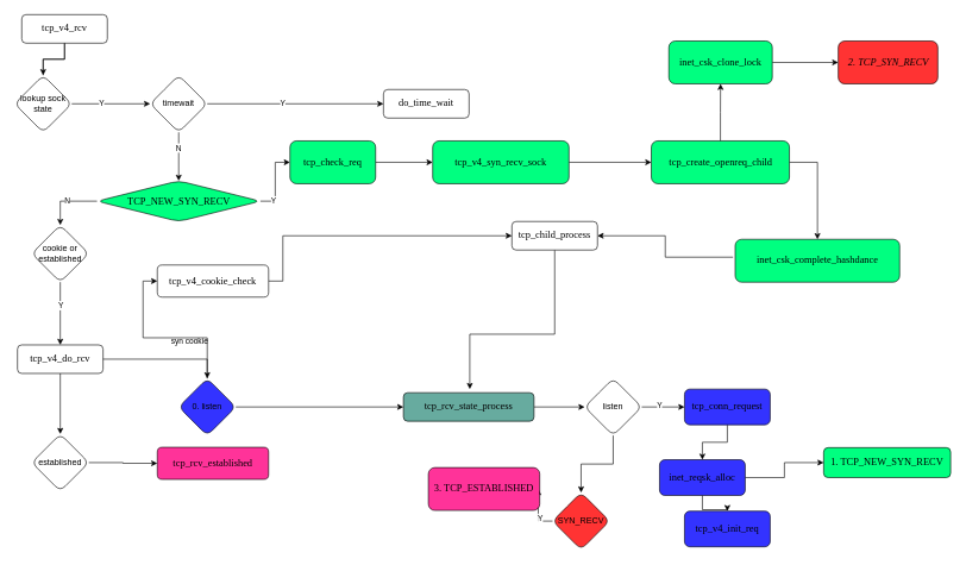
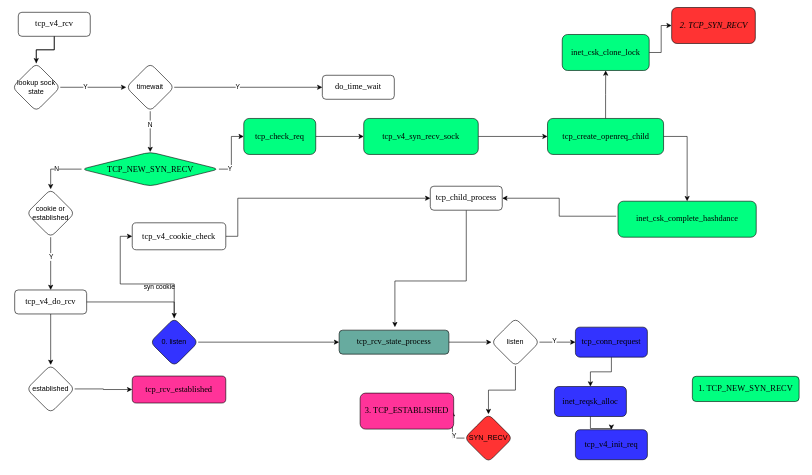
  <mxCell id="0" />
  <mxCell id="1" parent="0" />
  <mxCell id="2" value="" style="edgeStyle=orthogonalEdgeStyle;rounded=0;orthogonalLoop=1;jettySize=auto;html=1;entryX=0.5;entryY=0;entryDx=0;entryDy=0;fontColor=#000000;labelBackgroundColor=none;startArrow=none;exitX=0;exitY=0.5;exitDx=0;exitDy=0;" edge="1" parent="1" source="17" target="22"><mxGeometry relative="1" as="geometry"><mxPoint x="117" y="198" as="sourcePoint" /><mxPoint x="90" y="240" as="targetPoint" /></mxGeometry></mxCell>
  <mxCell id="3" value="N" style="edgeLabel;html=1;align=center;verticalAlign=middle;resizable=0;points=[];fontColor=#000000;" vertex="1" connectable="0" parent="2"><mxGeometry y="-1" relative="1" as="geometry"><mxPoint x="1" as="offset" /></mxGeometry></mxCell>
  <mxCell id="4" value="" style="edgeStyle=orthogonalEdgeStyle;rounded=0;orthogonalLoop=1;jettySize=auto;html=1;fontColor=#000000;labelBackgroundColor=none;" edge="1" parent="1" source="5" target="59"><mxGeometry relative="1" as="geometry" /></mxCell>
  <mxCell id="5" value="&lt;pre style=&quot;font-family: &amp;quot;jetbrains mono&amp;quot;; font-size: 10.5pt;&quot;&gt;&lt;span style=&quot;&quot;&gt;tcp_v4_rcv&lt;/span&gt;&lt;/pre&gt;" style="rounded=1;whiteSpace=wrap;html=1;fontSize=12;glass=0;strokeWidth=1;shadow=0;fontColor=#000000;labelBackgroundColor=none;" parent="1" vertex="1"><mxGeometry x="30" y="20" width="120" height="40" as="geometry" /></mxCell>
  <mxCell id="6" value="" style="edgeStyle=orthogonalEdgeStyle;rounded=0;orthogonalLoop=1;jettySize=auto;html=1;exitX=1;exitY=0.5;exitDx=0;exitDy=0;fontColor=#000000;labelBackgroundColor=none;" edge="1" parent="1" source="13" target="10"><mxGeometry relative="1" as="geometry" /></mxCell>
  <mxCell id="7" value="Y" style="edgeLabel;html=1;align=center;verticalAlign=middle;resizable=0;points=[];fontColor=#000000;" vertex="1" connectable="0" parent="6"><mxGeometry x="-0.15" y="1" relative="1" as="geometry"><mxPoint as="offset" /></mxGeometry></mxCell>
  <mxCell id="8" value="" style="edgeStyle=orthogonalEdgeStyle;rounded=0;orthogonalLoop=1;jettySize=auto;html=1;fontColor=#000000;labelBackgroundColor=none;" edge="1" parent="1" source="59" target="13"><mxGeometry relative="1" as="geometry" /></mxCell>
  <mxCell id="9" value="Y" style="edgeLabel;html=1;align=center;verticalAlign=middle;resizable=0;points=[];fontColor=#000000;" vertex="1" connectable="0" parent="8"><mxGeometry x="-0.25" y="1" relative="1" as="geometry"><mxPoint as="offset" /></mxGeometry></mxCell>
  <mxCell id="10" value="&lt;pre style=&quot;font-family: &amp;quot;jetbrains mono&amp;quot;; font-size: 10.5pt;&quot;&gt;do_time_wait&lt;/pre&gt;" style="whiteSpace=wrap;html=1;rounded=1;glass=0;strokeWidth=1;shadow=0;fontColor=#000000;labelBackgroundColor=none;fillColor=#FFFFFF;" vertex="1" parent="1"><mxGeometry x="537" y="125" width="120" height="40" as="geometry" /></mxCell>
  <mxCell id="11" value="" style="edgeStyle=orthogonalEdgeStyle;rounded=0;orthogonalLoop=1;jettySize=auto;html=1;fontColor=#000000;labelBackgroundColor=none;" edge="1" parent="1" source="13" target="17"><mxGeometry relative="1" as="geometry" /></mxCell>
  <mxCell id="12" value="N" style="edgeLabel;html=1;align=center;verticalAlign=middle;resizable=0;points=[];fontColor=#000000;" vertex="1" connectable="0" parent="11"><mxGeometry x="-0.373" y="-1" relative="1" as="geometry"><mxPoint as="offset" /></mxGeometry></mxCell>
  <mxCell id="13" value="timewait" style="rhombus;whiteSpace=wrap;html=1;rounded=1;glass=0;strokeWidth=1;shadow=0;fontColor=#000000;labelBackgroundColor=none;" vertex="1" parent="1"><mxGeometry x="210" y="105" width="80" height="80" as="geometry" /></mxCell>
  <mxCell id="14" value="" style="edgeStyle=orthogonalEdgeStyle;rounded=0;orthogonalLoop=1;jettySize=auto;html=1;fontColor=#000000;labelBackgroundColor=none;" edge="1" parent="1" target="19"><mxGeometry relative="1" as="geometry"><mxPoint x="1027" y="360" as="sourcePoint" /><Array as="points"><mxPoint x="932" y="360" /><mxPoint x="932" y="330" /></Array></mxGeometry></mxCell>
  <mxCell id="15" value="" style="edgeStyle=orthogonalEdgeStyle;rounded=0;orthogonalLoop=1;jettySize=auto;html=1;labelBackgroundColor=none;fontColor=#000000;" edge="1" parent="1" source="17" target="49"><mxGeometry relative="1" as="geometry" /></mxCell>
  <mxCell id="16" value="Y" style="edgeLabel;html=1;align=center;verticalAlign=middle;resizable=0;points=[];fontColor=#000000;" vertex="1" connectable="0" parent="15"><mxGeometry x="-0.518" y="3" relative="1" as="geometry"><mxPoint y="1" as="offset" /></mxGeometry></mxCell>
  <mxCell id="17" value="&lt;pre style=&quot;font-size: 10.5pt ; font-family: &amp;quot;jetbrains mono&amp;quot;&quot;&gt;&lt;span style=&quot;&quot;&gt;TCP_NEW_SYN_RECV&lt;/span&gt;&lt;/pre&gt;" style="rhombus;whiteSpace=wrap;html=1;rounded=1;glass=0;strokeWidth=1;shadow=0;fontColor=#000000;labelBackgroundColor=none;fillColor=#00FF80;" vertex="1" parent="1"><mxGeometry x="135.5" y="253" width="229" height="57" as="geometry" /></mxCell>
  <mxCell id="18" value="" style="edgeStyle=orthogonalEdgeStyle;rounded=0;orthogonalLoop=1;jettySize=auto;html=1;labelBackgroundColor=none;fontColor=#000000;" edge="1" parent="1" source="19"><mxGeometry relative="1" as="geometry"><mxPoint x="658" y="545" as="targetPoint" /><Array as="points"><mxPoint x="777" y="468" /><mxPoint x="658" y="468" /></Array></mxGeometry></mxCell>
  <mxCell id="19" value="&lt;pre style=&quot;font-family: &amp;quot;jetbrains mono&amp;quot;; font-size: 10.5pt;&quot;&gt;tcp_child_process&lt;/pre&gt;" style="whiteSpace=wrap;html=1;rounded=1;glass=0;strokeWidth=1;shadow=0;fontColor=#000000;labelBackgroundColor=none;fillColor=#FFFFFF;" vertex="1" parent="1"><mxGeometry x="717" y="310" width="120" height="40" as="geometry" /></mxCell>
  <mxCell id="20" value="" style="edgeStyle=orthogonalEdgeStyle;rounded=0;orthogonalLoop=1;jettySize=auto;html=1;fontColor=#000000;labelBackgroundColor=none;" edge="1" parent="1" source="22" target="24"><mxGeometry relative="1" as="geometry" /></mxCell>
  <mxCell id="21" value="Y" style="edgeLabel;html=1;align=center;verticalAlign=middle;resizable=0;points=[];fontColor=#000000;" vertex="1" connectable="0" parent="20"><mxGeometry x="-0.283" relative="1" as="geometry"><mxPoint as="offset" /></mxGeometry></mxCell>
  <mxCell id="22" value="cookie or established" style="rhombus;whiteSpace=wrap;html=1;rounded=1;glass=0;strokeWidth=1;shadow=0;fontColor=#000000;labelBackgroundColor=none;" vertex="1" parent="1"><mxGeometry x="44" y="315" width="80" height="80" as="geometry" /></mxCell>
  <mxCell id="23" value="" style="edgeStyle=orthogonalEdgeStyle;rounded=0;orthogonalLoop=1;jettySize=auto;html=1;labelBackgroundColor=none;fontColor=#000000;" edge="1" parent="1" source="24" target="29"><mxGeometry relative="1" as="geometry" /></mxCell>
  <mxCell id="24" value="&lt;pre style=&quot;font-family: &amp;quot;jetbrains mono&amp;quot;; font-size: 10.5pt;&quot;&gt;tcp_v4_do_rcv&lt;/pre&gt;" style="whiteSpace=wrap;html=1;rounded=1;glass=0;strokeWidth=1;shadow=0;fontColor=#000000;labelBackgroundColor=none;" vertex="1" parent="1"><mxGeometry x="24" y="483" width="120" height="40" as="geometry" /></mxCell>
  <mxCell id="25" value="" style="edgeStyle=orthogonalEdgeStyle;rounded=0;orthogonalLoop=1;jettySize=auto;html=1;labelBackgroundColor=none;fontColor=#000000;exitX=1;exitY=0.5;exitDx=0;exitDy=0;entryX=0;entryY=0.5;entryDx=0;entryDy=0;" edge="1" parent="1" source="26" target="19"><mxGeometry relative="1" as="geometry"><mxPoint x="372.96" y="663.01" as="sourcePoint" /><mxPoint x="676" y="246" as="targetPoint" /><Array as="points"><mxPoint x="396" y="394" /><mxPoint x="396" y="330" /></Array></mxGeometry></mxCell>
  <mxCell id="26" value="&lt;pre style=&quot;font-family: &amp;quot;jetbrains mono&amp;quot; ; font-size: 10.5pt&quot;&gt;&lt;pre style=&quot;font-family: &amp;quot;jetbrains mono&amp;quot;; font-size: 10.5pt;&quot;&gt;tcp_v4_cookie_check&lt;/pre&gt;&lt;/pre&gt;" style="whiteSpace=wrap;html=1;rounded=1;glass=0;strokeWidth=1;shadow=0;fontColor=#000000;labelBackgroundColor=none;" vertex="1" parent="1"><mxGeometry x="220" y="371" width="156" height="45" as="geometry" /></mxCell>
  <mxCell id="27" value="" style="edgeStyle=orthogonalEdgeStyle;rounded=0;orthogonalLoop=1;jettySize=auto;html=1;labelBackgroundColor=none;fontColor=#000000;" edge="1" parent="1" source="29" target="30"><mxGeometry relative="1" as="geometry" /></mxCell>
  <mxCell id="28" value="" style="edgeStyle=orthogonalEdgeStyle;rounded=0;orthogonalLoop=1;jettySize=auto;html=1;labelBackgroundColor=none;fontColor=#000000;exitX=1;exitY=0.5;exitDx=0;exitDy=0;" edge="1" parent="1" source="24" target="34"><mxGeometry relative="1" as="geometry" /></mxCell>
  <mxCell id="29" value="established" style="rhombus;whiteSpace=wrap;html=1;fontColor=#000000;rounded=1;glass=0;strokeWidth=1;shadow=0;labelBackgroundColor=none;" vertex="1" parent="1"><mxGeometry x="44" y="608" width="80" height="80" as="geometry" /></mxCell>
  <mxCell id="30" value="&lt;pre style=&quot;font-family: &amp;quot;jetbrains mono&amp;quot;; font-size: 10.5pt;&quot;&gt;tcp_rcv_established&lt;/pre&gt;" style="whiteSpace=wrap;html=1;fontColor=#000000;rounded=1;glass=0;strokeWidth=1;shadow=0;labelBackgroundColor=none;fillColor=#FF3399;" vertex="1" parent="1"><mxGeometry x="220" y="626.5" width="156" height="45" as="geometry" /></mxCell>
  <mxCell id="31" value="" style="edgeStyle=orthogonalEdgeStyle;rounded=0;orthogonalLoop=1;jettySize=auto;html=1;entryX=0;entryY=0.5;entryDx=0;entryDy=0;labelBackgroundColor=none;fontColor=#000000;" edge="1" parent="1" source="34" target="26"><mxGeometry relative="1" as="geometry"><mxPoint x="376" y="570" as="targetPoint" /></mxGeometry></mxCell>
  <mxCell id="32" value="syn cookie" style="edgeLabel;html=1;align=center;verticalAlign=middle;resizable=0;points=[];labelBackgroundColor=none;fontColor=#000000;" vertex="1" connectable="0" parent="31"><mxGeometry x="-0.324" y="4" relative="1" as="geometry"><mxPoint as="offset" /></mxGeometry></mxCell>
  <mxCell id="33" value="" style="edgeStyle=orthogonalEdgeStyle;rounded=0;orthogonalLoop=1;jettySize=auto;html=1;labelBackgroundColor=none;fontColor=#000000;" edge="1" parent="1" source="34" target="36"><mxGeometry relative="1" as="geometry" /></mxCell>
  <mxCell id="34" value="0. listen" style="rhombus;whiteSpace=wrap;html=1;fontColor=#000000;rounded=1;glass=0;strokeWidth=1;shadow=0;labelBackgroundColor=none;fillColor=#3333FF;" vertex="1" parent="1"><mxGeometry x="250" y="530" width="80" height="80" as="geometry" /></mxCell>
  <mxCell id="35" value="" style="edgeStyle=orthogonalEdgeStyle;rounded=0;orthogonalLoop=1;jettySize=auto;html=1;labelBackgroundColor=none;fontColor=#000000;entryX=0;entryY=0.5;entryDx=0;entryDy=0;" edge="1" parent="1" source="36" target="40"><mxGeometry relative="1" as="geometry"><mxPoint x="828" y="570" as="targetPoint" /></mxGeometry></mxCell>
  <mxCell id="36" value="&lt;pre style=&quot;font-family: &amp;quot;jetbrains mono&amp;quot;; font-size: 10.5pt;&quot;&gt;tcp_rcv_state_process&lt;/pre&gt;" style="whiteSpace=wrap;html=1;fontColor=#000000;rounded=1;glass=0;strokeWidth=1;shadow=0;labelBackgroundColor=none;fillColor=#67AB9F;" vertex="1" parent="1"><mxGeometry x="565" y="550" width="183" height="40" as="geometry" /></mxCell>
  <mxCell id="37" value="" style="edgeStyle=orthogonalEdgeStyle;rounded=0;orthogonalLoop=1;jettySize=auto;html=1;labelBackgroundColor=none;fontColor=#000000;" edge="1" parent="1" source="40" target="42"><mxGeometry relative="1" as="geometry" /></mxCell>
  <mxCell id="38" value="Y" style="edgeLabel;html=1;align=center;verticalAlign=middle;resizable=0;points=[];fontColor=#000000;" vertex="1" connectable="0" parent="37"><mxGeometry x="-0.2" y="3" relative="1" as="geometry"><mxPoint as="offset" /></mxGeometry></mxCell>
  <mxCell id="39" value="" style="edgeStyle=orthogonalEdgeStyle;rounded=0;orthogonalLoop=1;jettySize=auto;html=1;labelBackgroundColor=none;fontColor=#000000;" edge="1" parent="1" source="40" target="63"><mxGeometry relative="1" as="geometry" /></mxCell>
  <mxCell id="40" value="listen" style="rhombus;whiteSpace=wrap;html=1;fontColor=#000000;rounded=1;glass=0;strokeWidth=1;shadow=0;labelBackgroundColor=none;" vertex="1" parent="1"><mxGeometry x="819" y="530" width="80" height="80" as="geometry" /></mxCell>
  <mxCell id="41" value="" style="edgeStyle=orthogonalEdgeStyle;rounded=0;orthogonalLoop=1;jettySize=auto;html=1;labelBackgroundColor=none;fontColor=#000000;" edge="1" parent="1" source="42" target="45"><mxGeometry relative="1" as="geometry" /></mxCell>
  <mxCell id="42" value="&lt;pre style=&quot;font-family: &amp;quot;jetbrains mono&amp;quot;; font-size: 10.5pt;&quot;&gt;&lt;pre style=&quot;font-family: &amp;quot;jetbrains mono&amp;quot; ; font-size: 10.5pt&quot;&gt;tcp_conn_request&lt;/pre&gt;&lt;/pre&gt;" style="whiteSpace=wrap;html=1;fontColor=#000000;rounded=1;glass=0;strokeWidth=1;shadow=0;labelBackgroundColor=none;fillColor=#3333FF;" vertex="1" parent="1"><mxGeometry x="959" y="545" width="120" height="50" as="geometry" /></mxCell>
  <mxCell id="43" value="" style="edgeStyle=orthogonalEdgeStyle;rounded=0;orthogonalLoop=1;jettySize=auto;html=1;labelBackgroundColor=none;fontColor=#000000;" edge="1" parent="1" source="45" target="46"><mxGeometry relative="1" as="geometry" /></mxCell>
- <mxCell id="44" value="" style="edgeStyle=orthogonalEdgeStyle;rounded=0;orthogonalLoop=1;jettySize=auto;html=1;labelBackgroundColor=none;fontColor=#000000;" edge="1" parent="1" source="45" target="47"><mxGeometry relative="1" as="geometry" /></mxCell>
  <mxCell id="45" value="&lt;pre style=&quot;font-family: &amp;quot;jetbrains mono&amp;quot;; font-size: 10.5pt;&quot;&gt;&lt;pre style=&quot;font-family: &amp;quot;jetbrains mono&amp;quot; ; font-size: 10.5pt&quot;&gt;&lt;pre style=&quot;font-family: &amp;quot;jetbrains mono&amp;quot; ; font-size: 10.5pt&quot;&gt;inet_reqsk_alloc&lt;/pre&gt;&lt;/pre&gt;&lt;/pre&gt;" style="whiteSpace=wrap;html=1;fontColor=#000000;rounded=1;glass=0;strokeWidth=1;shadow=0;labelBackgroundColor=none;fillColor=#3333FF;" vertex="1" parent="1"><mxGeometry x="924" y="644" width="120" height="50" as="geometry" /></mxCell>
  <mxCell id="46" value="&lt;pre style=&quot;font-family: &amp;quot;jetbrains mono&amp;quot;; font-size: 10.5pt;&quot;&gt;&lt;pre style=&quot;font-family: &amp;quot;jetbrains mono&amp;quot; ; font-size: 10.5pt&quot;&gt;&lt;pre style=&quot;font-family: &amp;quot;jetbrains mono&amp;quot; ; font-size: 10.5pt&quot;&gt;&lt;pre style=&quot;font-size: 10.5pt ; font-family: &amp;quot;jetbrains mono&amp;quot;&quot;&gt;&lt;span style=&quot;&quot;&gt;tcp_v4_init_req&lt;/span&gt;&lt;/pre&gt;&lt;/pre&gt;&lt;/pre&gt;&lt;/pre&gt;" style="whiteSpace=wrap;html=1;fontColor=#000000;rounded=1;glass=0;strokeWidth=1;shadow=0;labelBackgroundColor=none;fillColor=#3333FF;" vertex="1" parent="1"><mxGeometry x="959" y="716" width="120" height="50" as="geometry" /></mxCell>
  <mxCell id="47" value="&lt;pre style=&quot;font-family: &amp;#34;jetbrains mono&amp;#34; ; font-size: 10.5pt&quot;&gt;&lt;pre style=&quot;font-family: &amp;#34;jetbrains mono&amp;#34; ; font-size: 10.5pt&quot;&gt;&lt;pre style=&quot;font-family: &amp;#34;jetbrains mono&amp;#34; ; font-size: 10.5pt&quot;&gt;&lt;pre style=&quot;font-family: &amp;#34;jetbrains mono&amp;#34; ; font-size: 10.5pt&quot;&gt;&lt;span style=&quot;background-color: rgb(0 , 255 , 128)&quot;&gt;1. TCP_NEW_SYN_RECV&lt;/span&gt;&lt;/pre&gt;&lt;/pre&gt;&lt;/pre&gt;&lt;/pre&gt;" style="whiteSpace=wrap;html=1;fontColor=#000000;rounded=1;glass=0;strokeWidth=1;shadow=0;labelBackgroundColor=none;fillColor=#00FF80;" vertex="1" parent="1"><mxGeometry x="1154" y="627" width="178" height="42" as="geometry" /></mxCell>
  <mxCell id="48" value="" style="edgeStyle=orthogonalEdgeStyle;rounded=0;orthogonalLoop=1;jettySize=auto;html=1;labelBackgroundColor=none;fontColor=#000000;" edge="1" parent="1" source="49" target="52"><mxGeometry relative="1" as="geometry" /></mxCell>
  <mxCell id="49" value="&lt;pre style=&quot;font-family: &amp;quot;jetbrains mono&amp;quot;; font-size: 10.5pt;&quot;&gt;&lt;span style=&quot;&quot;&gt;tcp_check_req&lt;/span&gt;&lt;/pre&gt;" style="whiteSpace=wrap;html=1;fillColor=#00FF80;fontColor=#000000;rounded=1;glass=0;strokeWidth=1;shadow=0;labelBackgroundColor=none;" vertex="1" parent="1"><mxGeometry x="406" y="197" width="120" height="60" as="geometry" /></mxCell>
  <mxCell id="50" value="" style="edgeStyle=orthogonalEdgeStyle;rounded=0;orthogonalLoop=1;jettySize=auto;html=1;labelBackgroundColor=none;fontColor=#000000;exitX=1;exitY=0.5;exitDx=0;exitDy=0;" edge="1" parent="1" source="55" target="53"><mxGeometry relative="1" as="geometry" /></mxCell>
  <mxCell id="51" value="" style="edgeStyle=orthogonalEdgeStyle;rounded=0;orthogonalLoop=1;jettySize=auto;html=1;labelBackgroundColor=none;fontColor=#000000;" edge="1" parent="1" source="52" target="55"><mxGeometry relative="1" as="geometry" /></mxCell>
  <mxCell id="52" value="&lt;pre style=&quot;font-family: &amp;quot;jetbrains mono&amp;quot;; font-size: 10.5pt;&quot;&gt;&lt;pre style=&quot;font-family: &amp;quot;jetbrains mono&amp;quot; ; font-size: 10.5pt&quot;&gt;&lt;span style=&quot;&quot;&gt;tcp_v4_syn_recv_sock&lt;/span&gt;&lt;/pre&gt;&lt;/pre&gt;" style="whiteSpace=wrap;html=1;fillColor=#00FF80;fontColor=#000000;rounded=1;glass=0;strokeWidth=1;shadow=0;labelBackgroundColor=none;" vertex="1" parent="1"><mxGeometry x="606" y="197" width="191" height="60" as="geometry" /></mxCell>
  <mxCell id="53" value="&lt;pre style=&quot;font-family: &amp;quot;jetbrains mono&amp;quot;; font-size: 10.5pt;&quot;&gt;inet_csk_complete_hashdance&lt;/pre&gt;" style="whiteSpace=wrap;html=1;fillColor=#00FF80;fontColor=#000000;rounded=1;glass=0;strokeWidth=1;shadow=0;labelBackgroundColor=none;" vertex="1" parent="1"><mxGeometry x="1030" y="335" width="230.5" height="60" as="geometry" /></mxCell>
  <mxCell id="54" value="" style="edgeStyle=orthogonalEdgeStyle;rounded=0;orthogonalLoop=1;jettySize=auto;html=1;labelBackgroundColor=none;fontColor=#000000;" edge="1" parent="1" source="55" target="57"><mxGeometry relative="1" as="geometry" /></mxCell>
  <mxCell id="55" value="&lt;pre style=&quot;font-family: &amp;quot;jetbrains mono&amp;quot;; font-size: 10.5pt;&quot;&gt;tcp_create_openreq_child&lt;/pre&gt;" style="whiteSpace=wrap;html=1;fillColor=#00FF80;fontColor=#000000;rounded=1;glass=0;strokeWidth=1;shadow=0;labelBackgroundColor=none;" vertex="1" parent="1"><mxGeometry x="912.5" y="197" width="193.5" height="60" as="geometry" /></mxCell>
  <mxCell id="56" value="" style="edgeStyle=orthogonalEdgeStyle;rounded=0;orthogonalLoop=1;jettySize=auto;html=1;labelBackgroundColor=none;fontColor=#000000;" edge="1" parent="1" source="57" target="58"><mxGeometry relative="1" as="geometry" /></mxCell>
  <mxCell id="57" value="&lt;pre style=&quot;font-family: &amp;quot;jetbrains mono&amp;quot;; font-size: 10.5pt;&quot;&gt;&lt;span style=&quot;&quot;&gt;inet_csk_clone_lock&lt;/span&gt;&lt;/pre&gt;" style="whiteSpace=wrap;html=1;fillColor=#00FF80;fontColor=#000000;rounded=1;glass=0;strokeWidth=1;shadow=0;labelBackgroundColor=none;" vertex="1" parent="1"><mxGeometry x="937" y="57" width="145" height="60" as="geometry" /></mxCell>
- <mxCell id="58" value="&lt;pre style=&quot;font-family: &amp;#34;jetbrains mono&amp;#34; ; font-size: 10.5pt&quot;&gt;&lt;span style=&quot;font-style: italic&quot;&gt;2. TCP_SYN_RECV&lt;/span&gt;&lt;/pre&gt;" style="whiteSpace=wrap;html=1;fillColor=#FF3333;fontColor=#000000;rounded=1;glass=0;strokeWidth=1;shadow=0;labelBackgroundColor=none;" vertex="1" parent="1"><mxGeometry x="1174.5" y="57" width="139.5" height="60" as="geometry" /></mxCell>
+ <mxCell id="58" value="&lt;pre style=&quot;font-family: &amp;#34;jetbrains mono&amp;#34; ; font-size: 10.5pt&quot;&gt;&lt;span style=&quot;font-style: italic&quot;&gt;2. TCP_SYN_RECV&lt;/span&gt;&lt;/pre&gt;" style="whiteSpace=wrap;html=1;fillColor=#FF3333;fontColor=#000000;rounded=1;glass=0;strokeWidth=1;shadow=0;labelBackgroundColor=none;" vertex="1" parent="1"><mxGeometry x="1119.5" y="12" width="139.5" height="60" as="geometry" /></mxCell>
  <mxCell id="59" value="lookup sock state" style="rhombus;whiteSpace=wrap;html=1;rounded=1;glass=0;strokeWidth=1;shadow=0;fontColor=#000000;labelBackgroundColor=none;" vertex="1" parent="1"><mxGeometry x="20" y="105" width="80" height="80" as="geometry" /></mxCell>
  <mxCell id="60" value="" style="edgeStyle=orthogonalEdgeStyle;rounded=0;orthogonalLoop=1;jettySize=auto;html=1;entryX=0.5;entryY=0;entryDx=0;entryDy=0;fontColor=#000000;labelBackgroundColor=none;endArrow=none;" edge="1" parent="1" source="5" target="59"><mxGeometry relative="1" as="geometry"><mxPoint x="90" y="60" as="sourcePoint" /><mxPoint x="90" y="250" as="targetPoint" /></mxGeometry></mxCell>
  <mxCell id="61" value="" style="edgeStyle=orthogonalEdgeStyle;rounded=0;orthogonalLoop=1;jettySize=auto;html=1;labelBackgroundColor=none;fontColor=#000000;" edge="1" parent="1" source="63" target="64"><mxGeometry relative="1" as="geometry" /></mxCell>
  <mxCell id="62" value="Y" style="edgeLabel;html=1;align=center;verticalAlign=middle;resizable=0;points=[];fontColor=#000000;" vertex="1" connectable="0" parent="61"><mxGeometry x="-0.233" y="-2" relative="1" as="geometry"><mxPoint as="offset" /></mxGeometry></mxCell>
  <mxCell id="63" value="SYN_RECV" style="rhombus;whiteSpace=wrap;html=1;fontColor=#000000;rounded=1;glass=0;strokeWidth=1;shadow=0;labelBackgroundColor=none;fillColor=#FF3333;" vertex="1" parent="1"><mxGeometry x="774" y="690" width="80" height="80" as="geometry" /></mxCell>
  <mxCell id="64" value="&lt;pre style=&quot;font-family: &amp;#34;jetbrains mono&amp;#34; ; font-size: 10.5pt&quot;&gt;&lt;span&gt;3. TCP_ESTABLISHED&lt;/span&gt;&lt;/pre&gt;" style="whiteSpace=wrap;html=1;fillColor=#FF3399;fontColor=#000000;rounded=1;glass=0;strokeWidth=1;shadow=0;labelBackgroundColor=none;" vertex="1" parent="1"><mxGeometry x="600" y="655" width="156" height="60" as="geometry" /></mxCell>
